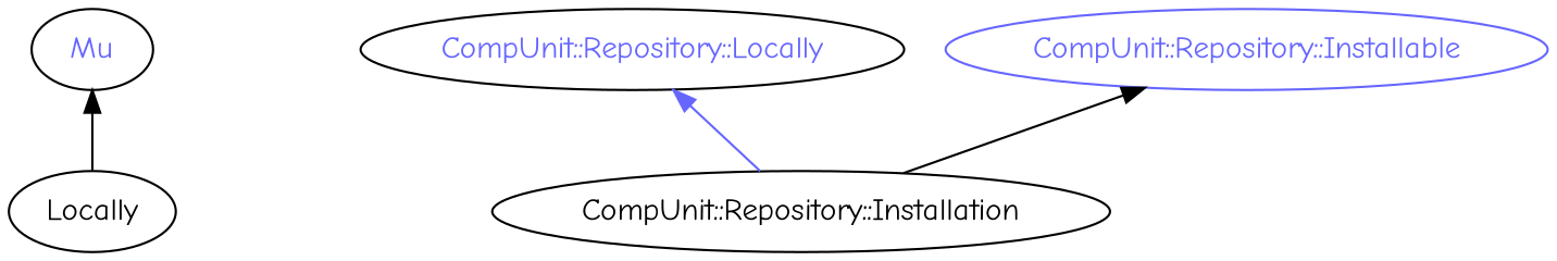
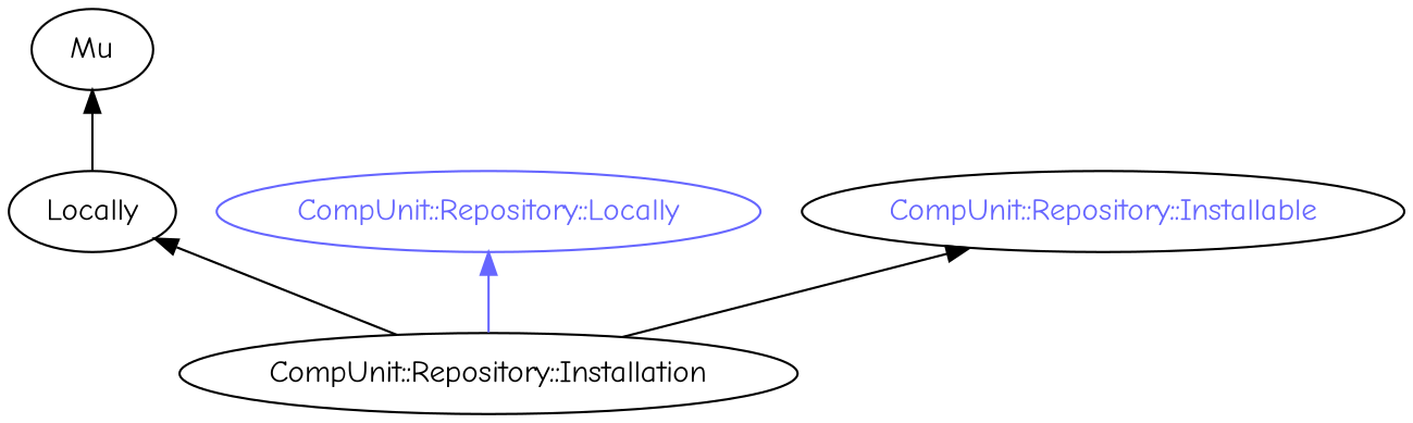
  digraph {
    bgcolor="#FFFFFF"
    fontname="Comic Neue"
    rankdir=BT
    splines=polyline
    node [color="#000000" fontcolor="#000000" fontname="Comic Neue"]
    edge [color="#000000" fontname="Comic Neue"]
    n1 [label=Locally]
    "CompUnit::Repository::Installation"
-   "CompUnit::Repository::Locally" [fontcolor="#6666FF"]
-   "CompUnit::Repository::Installable" [color="#6666FF" fontcolor="#6666FF"]
-   Mu [fontcolor="#6666FF"]
+   "CompUnit::Repository::Locally" [color="#6666FF" fontcolor="#6666FF"]
+   "CompUnit::Repository::Installable" [fontcolor="#6666FF"]
+   Mu
    n1 -> Mu
+   "CompUnit::Repository::Installation" -> n1
    "CompUnit::Repository::Installation" -> "CompUnit::Repository::Locally" [color="#6666FF"]
    "CompUnit::Repository::Installation" -> "CompUnit::Repository::Installable"
  }
